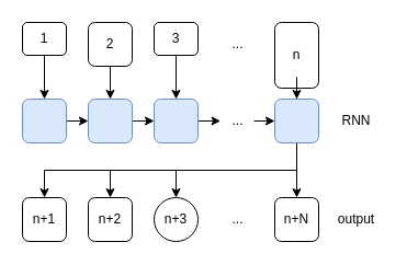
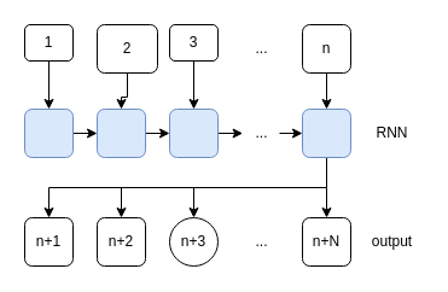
  <mxCell id="0" />
  <mxCell id="1" parent="0" />
  <mxCell id="2" style="edgeStyle=orthogonalEdgeStyle;rounded=0;orthogonalLoop=1;jettySize=auto;html=1;" edge="1" parent="1" source="3" target="12"><mxGeometry relative="1" as="geometry" /></mxCell>
  <mxCell id="3" value="1" style="rounded=1;whiteSpace=wrap;html=1;fillColor=none;" vertex="1" parent="1"><mxGeometry x="20" y="20" width="40" height="30" as="geometry" /></mxCell>
  <mxCell id="4" style="edgeStyle=orthogonalEdgeStyle;rounded=0;orthogonalLoop=1;jettySize=auto;html=1;exitX=0.5;exitY=1;exitDx=0;exitDy=0;" edge="1" parent="1" source="5" target="14"><mxGeometry relative="1" as="geometry" /></mxCell>
- <mxCell id="5" value="2" style="rounded=1;whiteSpace=wrap;html=1;fillColor=none;" vertex="1" parent="1"><mxGeometry x="80" y="20" width="40" height="40" as="geometry" /></mxCell>
+ <mxCell id="5" value="2" style="rounded=1;whiteSpace=wrap;html=1;fillColor=none;" vertex="1" parent="1"><mxGeometry x="80" y="20" width="50" height="40" as="geometry" /></mxCell>
  <mxCell id="6" style="edgeStyle=orthogonalEdgeStyle;rounded=0;orthogonalLoop=1;jettySize=auto;html=1;exitX=0.5;exitY=1;exitDx=0;exitDy=0;entryX=0.5;entryY=0;entryDx=0;entryDy=0;" edge="1" parent="1" source="7" target="16"><mxGeometry relative="1" as="geometry" /></mxCell>
  <mxCell id="7" value="3" style="rounded=1;whiteSpace=wrap;html=1;fillColor=none;" vertex="1" parent="1"><mxGeometry x="140" y="20" width="40" height="30" as="geometry" /></mxCell>
  <mxCell id="8" style="edgeStyle=orthogonalEdgeStyle;rounded=0;orthogonalLoop=1;jettySize=auto;html=1;exitX=0.5;exitY=1;exitDx=0;exitDy=0;" edge="1" parent="1" source="9" target="21"><mxGeometry relative="1" as="geometry" /></mxCell>
- <mxCell id="9" value="n" style="rounded=1;whiteSpace=wrap;html=1;fillColor=none;" vertex="1" parent="1"><mxGeometry x="250" y="20" width="40" height="60" as="geometry" /></mxCell>
+ <mxCell id="9" value="n" style="rounded=1;whiteSpace=wrap;html=1;fillColor=none;" vertex="1" parent="1"><mxGeometry x="250" y="20" width="40" height="40" as="geometry" /></mxCell>
  <mxCell id="10" value="..." style="text;html=1;align=center;verticalAlign=middle;resizable=0;points=[];autosize=1;" vertex="1" parent="1"><mxGeometry x="201" y="30" width="30" height="20" as="geometry" /></mxCell>
  <mxCell id="11" style="edgeStyle=orthogonalEdgeStyle;rounded=0;orthogonalLoop=1;jettySize=auto;html=1;exitX=1;exitY=0.5;exitDx=0;exitDy=0;entryX=0;entryY=0.5;entryDx=0;entryDy=0;" edge="1" parent="1" source="12" target="14"><mxGeometry relative="1" as="geometry" /></mxCell>
  <mxCell id="12" value="" style="rounded=1;whiteSpace=wrap;html=1;fillColor=#dae8fc;strokeColor=#6c8ebf;" vertex="1" parent="1"><mxGeometry x="20" y="90" width="40" height="40" as="geometry" /></mxCell>
  <mxCell id="13" style="edgeStyle=orthogonalEdgeStyle;rounded=0;orthogonalLoop=1;jettySize=auto;html=1;exitX=1;exitY=0.5;exitDx=0;exitDy=0;entryX=0;entryY=0.5;entryDx=0;entryDy=0;" edge="1" parent="1" source="14" target="16"><mxGeometry relative="1" as="geometry" /></mxCell>
  <mxCell id="14" value="" style="rounded=1;whiteSpace=wrap;html=1;fillColor=#dae8fc;strokeColor=#6c8ebf;" vertex="1" parent="1"><mxGeometry x="80" y="90" width="40" height="40" as="geometry" /></mxCell>
  <mxCell id="15" style="edgeStyle=orthogonalEdgeStyle;rounded=0;orthogonalLoop=1;jettySize=auto;html=1;exitX=1;exitY=0.5;exitDx=0;exitDy=0;entryX=-0.013;entryY=0.51;entryDx=0;entryDy=0;entryPerimeter=0;" edge="1" parent="1" source="16" target="22"><mxGeometry relative="1" as="geometry" /></mxCell>
  <mxCell id="16" value="" style="rounded=1;whiteSpace=wrap;html=1;fillColor=#dae8fc;strokeColor=#6c8ebf;" vertex="1" parent="1"><mxGeometry x="140" y="90" width="40" height="40" as="geometry" /></mxCell>
  <mxCell id="17" style="edgeStyle=orthogonalEdgeStyle;rounded=0;orthogonalLoop=1;jettySize=auto;html=1;exitX=0.5;exitY=1;exitDx=0;exitDy=0;entryX=0.5;entryY=0;entryDx=0;entryDy=0;" edge="1" parent="1" source="21" target="27"><mxGeometry relative="1" as="geometry" /></mxCell>
  <mxCell id="18" style="edgeStyle=orthogonalEdgeStyle;rounded=0;orthogonalLoop=1;jettySize=auto;html=1;exitX=0.5;exitY=1;exitDx=0;exitDy=0;entryX=0.5;entryY=0;entryDx=0;entryDy=0;" edge="1" parent="1" source="21" target="24"><mxGeometry relative="1" as="geometry" /></mxCell>
  <mxCell id="19" style="edgeStyle=orthogonalEdgeStyle;rounded=0;orthogonalLoop=1;jettySize=auto;html=1;exitX=0.5;exitY=1;exitDx=0;exitDy=0;entryX=0.5;entryY=0;entryDx=0;entryDy=0;" edge="1" parent="1" source="21" target="25"><mxGeometry relative="1" as="geometry" /></mxCell>
  <mxCell id="20" style="edgeStyle=orthogonalEdgeStyle;rounded=0;orthogonalLoop=1;jettySize=auto;html=1;exitX=0.5;exitY=1;exitDx=0;exitDy=0;entryX=0.5;entryY=0;entryDx=0;entryDy=0;" edge="1" parent="1" source="21" target="26"><mxGeometry relative="1" as="geometry" /></mxCell>
  <mxCell id="21" value="" style="rounded=1;whiteSpace=wrap;html=1;fillColor=#dae8fc;strokeColor=#6c8ebf;" vertex="1" parent="1"><mxGeometry x="250" y="90" width="40" height="40" as="geometry" /></mxCell>
  <mxCell id="22" value="..." style="text;html=1;align=center;verticalAlign=middle;resizable=0;points=[];autosize=1;" vertex="1" parent="1"><mxGeometry x="201" y="100" width="30" height="20" as="geometry" /></mxCell>
  <mxCell id="23" value="" style="endArrow=classic;html=1;entryX=0;entryY=0.5;entryDx=0;entryDy=0;" edge="1" parent="1" target="21"><mxGeometry width="50" height="50" relative="1" as="geometry"><mxPoint x="231" y="110" as="sourcePoint" /><mxPoint x="260" y="150" as="targetPoint" /></mxGeometry></mxCell>
  <mxCell id="24" value="n+1" style="rounded=1;whiteSpace=wrap;html=1;fillColor=none;" vertex="1" parent="1"><mxGeometry x="20" y="180" width="40" height="40" as="geometry" /></mxCell>
  <mxCell id="25" value="n+2" style="rounded=1;whiteSpace=wrap;html=1;fillColor=none;" vertex="1" parent="1"><mxGeometry x="80" y="180" width="40" height="40" as="geometry" /></mxCell>
  <mxCell id="26" value="n+3" style="ellipse;whiteSpace=wrap;html=1;fillColor=none;" vertex="1" parent="1"><mxGeometry x="140" y="180" width="40" height="40" as="geometry" /></mxCell>
  <mxCell id="27" value="n+N" style="rounded=1;whiteSpace=wrap;html=1;fillColor=none;" vertex="1" parent="1"><mxGeometry x="250" y="180" width="40" height="40" as="geometry" /></mxCell>
  <mxCell id="28" value="..." style="text;html=1;align=center;verticalAlign=middle;resizable=0;points=[];autosize=1;" vertex="1" parent="1"><mxGeometry x="201" y="190" width="30" height="20" as="geometry" /></mxCell>
  <mxCell id="29" value="output" style="text;html=1;align=center;verticalAlign=middle;resizable=0;points=[];autosize=1;" vertex="1" parent="1"><mxGeometry x="299" y="190" width="50" height="20" as="geometry" /></mxCell>
  <mxCell id="30" value="RNN" style="text;html=1;align=center;verticalAlign=middle;resizable=0;points=[];autosize=1;" vertex="1" parent="1"><mxGeometry x="304" y="100" width="40" height="20" as="geometry" /></mxCell>
